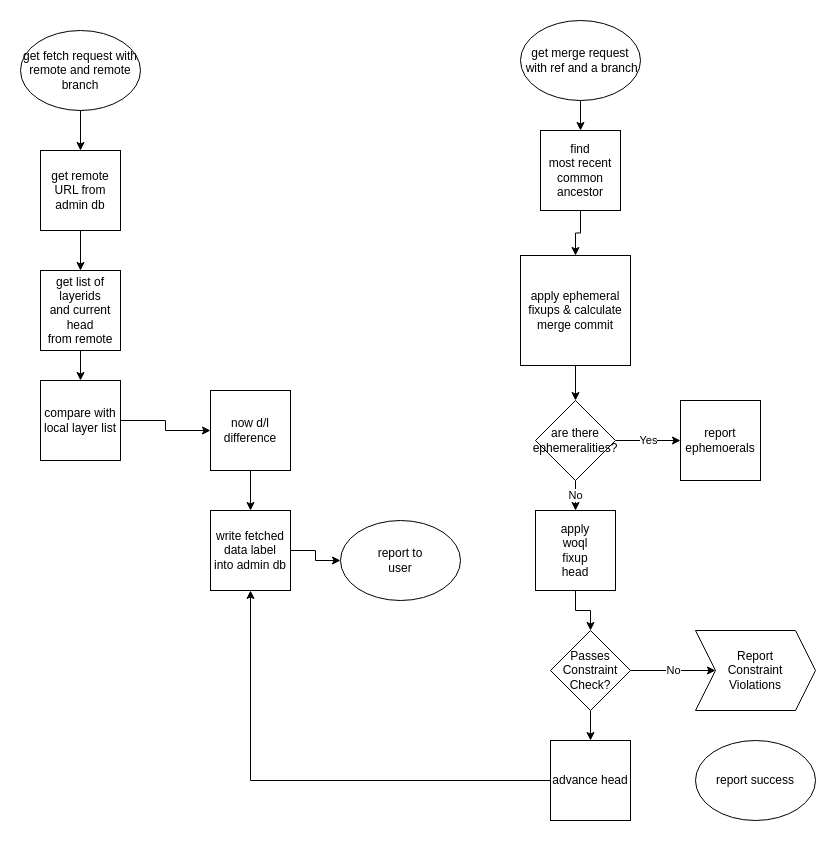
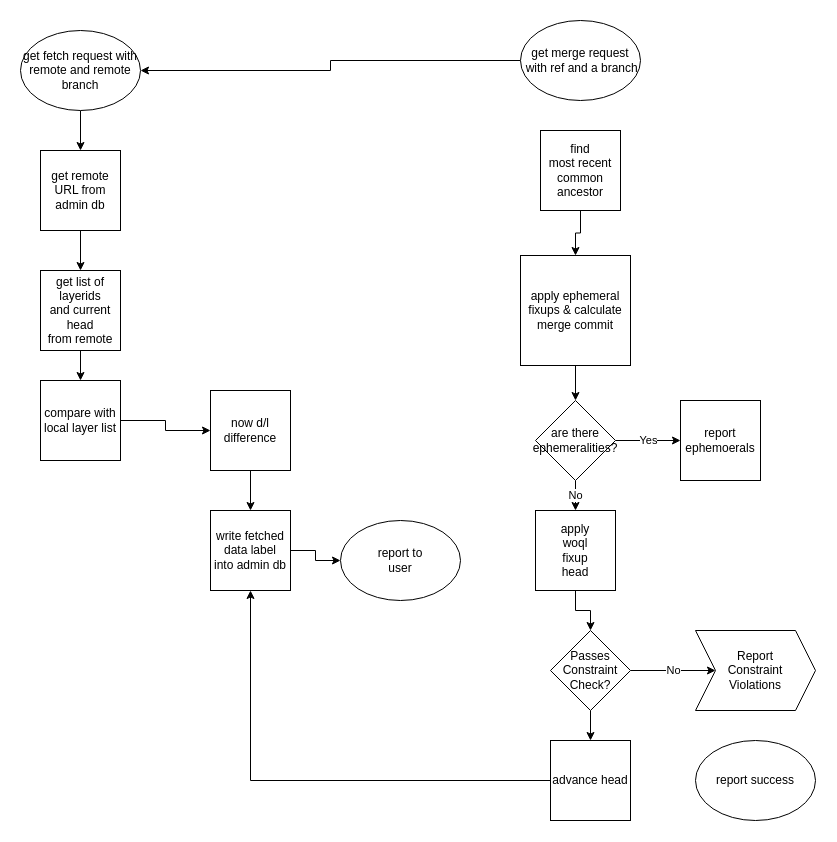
  <mxCell id="0" />
  <mxCell id="1" parent="0" />
  <mxCell id="2" value="" style="edgeStyle=orthogonalEdgeStyle;rounded=0;orthogonalLoop=1;jettySize=auto;html=1;" edge="1" parent="1" source="3" target="7"><mxGeometry relative="1" as="geometry" /></mxCell>
  <mxCell id="3" value="get fetch request with remote and remote branch" style="ellipse;whiteSpace=wrap;html=1;" vertex="1" parent="1"><mxGeometry x="20" y="30" width="120" height="80" as="geometry" /></mxCell>
- <mxCell id="4" value="" style="edgeStyle=orthogonalEdgeStyle;rounded=0;orthogonalLoop=1;jettySize=auto;html=1;" edge="1" parent="1" source="5" target="18"><mxGeometry relative="1" as="geometry" /></mxCell>
+ <mxCell id="4" value="" style="edgeStyle=orthogonalEdgeStyle;rounded=0;orthogonalLoop=1;jettySize=auto;html=1;" edge="1" parent="1" source="5" target="3"><mxGeometry relative="1" as="geometry" /></mxCell>
  <mxCell id="5" value="&lt;div&gt;get merge request&lt;/div&gt;&amp;nbsp;with ref and a branch " style="ellipse;whiteSpace=wrap;html=1;" vertex="1" parent="1"><mxGeometry x="520" y="20" width="120" height="80" as="geometry" /></mxCell>
  <mxCell id="6" value="" style="edgeStyle=orthogonalEdgeStyle;rounded=0;orthogonalLoop=1;jettySize=auto;html=1;" edge="1" parent="1" source="7" target="9"><mxGeometry relative="1" as="geometry" /></mxCell>
  <mxCell id="7" value="&lt;div&gt;get remote URL from &lt;br&gt;&lt;/div&gt;&lt;div&gt;admin db&lt;br&gt;&lt;/div&gt;" style="whiteSpace=wrap;html=1;aspect=fixed;" vertex="1" parent="1"><mxGeometry x="40" y="150" width="80" height="80" as="geometry" /></mxCell>
  <mxCell id="8" value="" style="edgeStyle=orthogonalEdgeStyle;rounded=0;orthogonalLoop=1;jettySize=auto;html=1;" edge="1" parent="1" source="9" target="11"><mxGeometry relative="1" as="geometry" /></mxCell>
  <mxCell id="9" value="&lt;div&gt;get list of&lt;/div&gt;&lt;div&gt;layerids&lt;/div&gt;&lt;div&gt;and current head&lt;br&gt;&lt;/div&gt;&lt;div&gt;from remote&lt;br&gt;&lt;/div&gt;" style="whiteSpace=wrap;html=1;aspect=fixed;" vertex="1" parent="1"><mxGeometry x="40" y="270" width="80" height="80" as="geometry" /></mxCell>
  <mxCell id="10" value="" style="edgeStyle=orthogonalEdgeStyle;rounded=0;orthogonalLoop=1;jettySize=auto;html=1;" edge="1" parent="1" source="11" target="13"><mxGeometry relative="1" as="geometry" /></mxCell>
  <mxCell id="11" value="&lt;div&gt;compare with&lt;/div&gt;&lt;div&gt;local layer list&lt;br&gt;&lt;/div&gt;" style="whiteSpace=wrap;html=1;aspect=fixed;" vertex="1" parent="1"><mxGeometry x="40" y="380" width="80" height="80" as="geometry" /></mxCell>
  <mxCell id="12" value="" style="edgeStyle=orthogonalEdgeStyle;rounded=0;orthogonalLoop=1;jettySize=auto;html=1;" edge="1" parent="1" source="13" target="16"><mxGeometry relative="1" as="geometry"><mxPoint x="190" y="500" as="targetPoint" /></mxGeometry></mxCell>
  <mxCell id="13" value="&lt;div&gt;now d/l&lt;/div&gt;&lt;div&gt;difference&lt;/div&gt;" style="whiteSpace=wrap;html=1;aspect=fixed;" vertex="1" parent="1"><mxGeometry x="210" y="390" width="80" height="80" as="geometry" /></mxCell>
  <mxCell id="14" value="&lt;div&gt;report to&lt;/div&gt;&lt;div&gt;user&lt;br&gt;&lt;/div&gt;" style="ellipse;whiteSpace=wrap;html=1;" vertex="1" parent="1"><mxGeometry x="340" y="520" width="120" height="80" as="geometry" /></mxCell>
  <mxCell id="15" style="edgeStyle=orthogonalEdgeStyle;rounded=0;orthogonalLoop=1;jettySize=auto;html=1;" edge="1" parent="1" source="16" target="14"><mxGeometry relative="1" as="geometry" /></mxCell>
  <mxCell id="16" value="&lt;div&gt;write fetched data label&lt;/div&gt;&lt;div&gt;into admin db&lt;br&gt;&lt;/div&gt;" style="whiteSpace=wrap;html=1;aspect=fixed;" vertex="1" parent="1"><mxGeometry x="210" y="510" width="80" height="80" as="geometry" /></mxCell>
  <mxCell id="17" value="" style="edgeStyle=orthogonalEdgeStyle;rounded=0;orthogonalLoop=1;jettySize=auto;html=1;" edge="1" parent="1" source="18" target="19"><mxGeometry relative="1" as="geometry" /></mxCell>
  <mxCell id="18" value="&lt;div&gt;find&lt;/div&gt;&lt;div&gt;most recent common ancestor&lt;/div&gt;" style="whiteSpace=wrap;html=1;aspect=fixed;" vertex="1" parent="1"><mxGeometry x="540" y="130" width="80" height="80" as="geometry" /></mxCell>
  <mxCell id="19" value="apply ephemeral fixups &amp;amp; calculate merge commit" style="whiteSpace=wrap;html=1;aspect=fixed;" vertex="1" parent="1"><mxGeometry x="520" y="255" width="110" height="110" as="geometry" /></mxCell>
  <mxCell id="20" value="Yes" style="edgeStyle=orthogonalEdgeStyle;rounded=0;orthogonalLoop=1;jettySize=auto;html=1;" edge="1" parent="1" source="22" target="23"><mxGeometry relative="1" as="geometry" /></mxCell>
  <mxCell id="21" value="No" style="edgeStyle=orthogonalEdgeStyle;rounded=0;orthogonalLoop=1;jettySize=auto;html=1;entryX=0.5;entryY=0;entryDx=0;entryDy=0;" edge="1" parent="1" source="22" target="29"><mxGeometry relative="1" as="geometry"><Array as="points"><mxPoint x="575" y="500" /><mxPoint x="575" y="500" /></Array></mxGeometry></mxCell>
  <mxCell id="22" value="&lt;div&gt;are there&lt;/div&gt;&lt;div&gt;ephemeralities?&lt;br&gt;&lt;/div&gt;" style="rhombus;whiteSpace=wrap;html=1;" vertex="1" parent="1"><mxGeometry x="535" y="400" width="80" height="80" as="geometry" /></mxCell>
  <mxCell id="23" value="report ephemoerals" style="whiteSpace=wrap;html=1;aspect=fixed;" vertex="1" parent="1"><mxGeometry x="680" y="400" width="80" height="80" as="geometry" /></mxCell>
  <mxCell id="24" value="&lt;div&gt;No&lt;/div&gt;" style="edgeStyle=orthogonalEdgeStyle;rounded=0;orthogonalLoop=1;jettySize=auto;html=1;entryX=0;entryY=0.5;entryDx=0;entryDy=0;" edge="1" parent="1" source="26" target="30"><mxGeometry relative="1" as="geometry"><mxPoint x="695" y="670" as="targetPoint" /><Array as="points" /></mxGeometry></mxCell>
  <mxCell id="25" value="" style="edgeStyle=orthogonalEdgeStyle;rounded=0;orthogonalLoop=1;jettySize=auto;html=1;" edge="1" parent="1" source="26" target="32"><mxGeometry relative="1" as="geometry" /></mxCell>
  <mxCell id="26" value="&lt;div&gt;Passes&lt;/div&gt;&lt;div&gt;Constraint&lt;/div&gt;&lt;div&gt;Check?&lt;br&gt;&lt;/div&gt;" style="rhombus;whiteSpace=wrap;html=1;" vertex="1" parent="1"><mxGeometry x="550" y="630" width="80" height="80" as="geometry" /></mxCell>
  <mxCell id="27" value="" style="edgeStyle=orthogonalEdgeStyle;rounded=0;orthogonalLoop=1;jettySize=auto;html=1;" edge="1" parent="1" source="19" target="22"><mxGeometry relative="1" as="geometry"><mxPoint x="575" y="365" as="sourcePoint" /></mxGeometry></mxCell>
  <mxCell id="28" value="" style="edgeStyle=orthogonalEdgeStyle;rounded=0;orthogonalLoop=1;jettySize=auto;html=1;" edge="1" parent="1" source="29" target="26"><mxGeometry relative="1" as="geometry" /></mxCell>
  <mxCell id="29" value="&lt;div&gt;apply&lt;/div&gt;&lt;div&gt;woql&lt;/div&gt;&lt;div&gt;fixup&lt;/div&gt;&lt;div&gt;head&lt;br&gt;&lt;/div&gt;" style="whiteSpace=wrap;html=1;aspect=fixed;" vertex="1" parent="1"><mxGeometry x="535" y="510" width="80" height="80" as="geometry" /></mxCell>
  <mxCell id="30" value="&lt;div&gt;Report&lt;/div&gt;&lt;div&gt;Constraint&lt;/div&gt;&lt;div&gt;Violations&lt;br&gt;&lt;/div&gt;" style="shape=step;perimeter=stepPerimeter;whiteSpace=wrap;html=1;fixedSize=1;" vertex="1" parent="1"><mxGeometry x="695" y="630" width="120" height="80" as="geometry" /></mxCell>
  <mxCell id="31" value="" style="edgeStyle=orthogonalEdgeStyle;rounded=0;orthogonalLoop=1;jettySize=auto;html=1;" edge="1" parent="1" source="32" target="16"><mxGeometry relative="1" as="geometry" /></mxCell>
  <mxCell id="32" value="advance head" style="whiteSpace=wrap;html=1;aspect=fixed;" vertex="1" parent="1"><mxGeometry x="550" y="740" width="80" height="80" as="geometry" /></mxCell>
  <mxCell id="33" value="report success" style="ellipse;whiteSpace=wrap;html=1;" vertex="1" parent="1"><mxGeometry x="695" y="740" width="120" height="80" as="geometry" /></mxCell>
